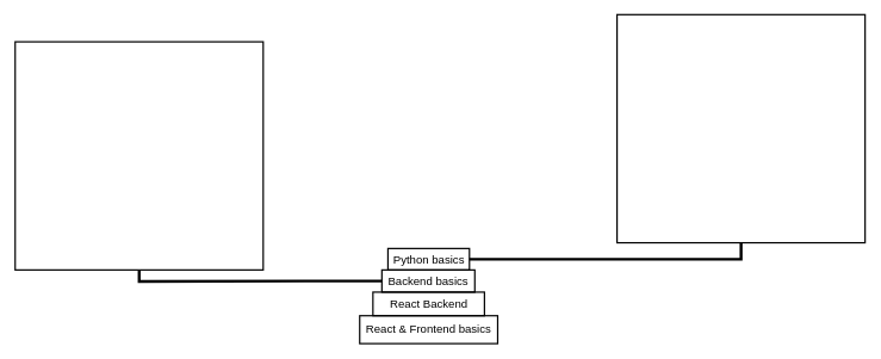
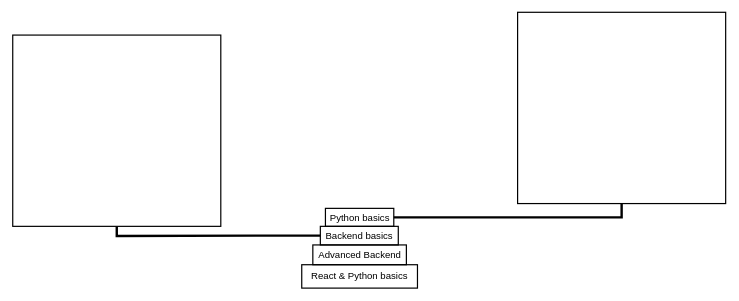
  <mxCell id="0" />
  <mxCell id="1" parent="0" />
  <mxCell id="2" style="edgeStyle=orthogonalEdgeStyle;rounded=0;orthogonalLoop=1;jettySize=auto;html=1;exitX=1;exitY=0.5;exitDx=0;exitDy=0;entryX=0.5;entryY=1;entryDx=0;entryDy=0;fontSize=12;startSize=8;endSize=8;endArrow=none;startFill=0;strokeWidth=4;" edge="1" parent="1" source="3" target="8"><mxGeometry relative="1" as="geometry" /></mxCell>
  <mxCell id="3" value="Python basics" style="text;html=1;align=center;verticalAlign=middle;whiteSpace=wrap;rounded=0;fontSize=16;strokeWidth=2;strokeColor=default;shadow=0;glass=1;fillColor=none;fontColor=light-dark(#000000,#FFFFFF);" vertex="1" parent="1"><mxGeometry x="541.5" y="347" width="114" height="30" as="geometry" /></mxCell>
- <mxCell id="4" value="React Backend" style="text;html=1;align=center;verticalAlign=middle;whiteSpace=wrap;rounded=0;fontSize=16;strokeColor=default;strokeWidth=2;spacingTop=-1;" vertex="1" parent="1"><mxGeometry x="520.5" y="408" width="156" height="33" as="geometry" /></mxCell>
- <mxCell id="5" value="React &amp;amp; Frontend basics" style="text;html=1;align=center;verticalAlign=middle;whiteSpace=wrap;rounded=0;fontSize=16;strokeColor=default;strokeWidth=2;spacingTop=-2;" vertex="1" parent="1"><mxGeometry x="502" y="441" width="193" height="39" as="geometry" /></mxCell>
+ <mxCell id="4" value="Advanced Backend" style="text;html=1;align=center;verticalAlign=middle;whiteSpace=wrap;rounded=0;fontSize=16;strokeColor=default;strokeWidth=2;spacingTop=-1;" vertex="1" parent="1"><mxGeometry x="520.5" y="408" width="156" height="33" as="geometry" /></mxCell>
+ <mxCell id="5" value="React &amp;amp; Python basics" style="text;html=1;align=center;verticalAlign=middle;whiteSpace=wrap;rounded=0;fontSize=16;strokeColor=default;strokeWidth=2;spacingTop=-2;" vertex="1" parent="1"><mxGeometry x="502" y="441" width="193" height="39" as="geometry" /></mxCell>
  <mxCell id="6" style="edgeStyle=orthogonalEdgeStyle;rounded=0;orthogonalLoop=1;jettySize=auto;html=1;exitX=0;exitY=0.5;exitDx=0;exitDy=0;fontSize=12;startSize=8;endSize=8;strokeWidth=4;endArrow=none;startFill=0;entryX=0.5;entryY=1;entryDx=0;entryDy=0;" edge="1" parent="1" source="7" target="9"><mxGeometry relative="1" as="geometry"><mxPoint x="402.083" y="392.667" as="targetPoint" /><Array as="points"><mxPoint x="450" y="393" /><mxPoint x="194" y="393" /></Array></mxGeometry></mxCell>
  <mxCell id="7" value="Backend basics" style="text;html=1;align=center;verticalAlign=middle;whiteSpace=wrap;rounded=0;fontSize=16;strokeColor=default;strokeWidth=2;" vertex="1" parent="1"><mxGeometry x="533" y="377" width="130" height="31" as="geometry" /></mxCell>
  <mxCell id="8" value="" style="rounded=0;whiteSpace=wrap;html=1;strokeWidth=2;" vertex="1" parent="1"><mxGeometry x="862" y="20" width="347" height="319" as="geometry" /></mxCell>
  <mxCell id="9" value="" style="rounded=0;whiteSpace=wrap;html=1;strokeWidth=2;" vertex="1" parent="1"><mxGeometry x="20" y="58" width="347" height="319" as="geometry" /></mxCell>
